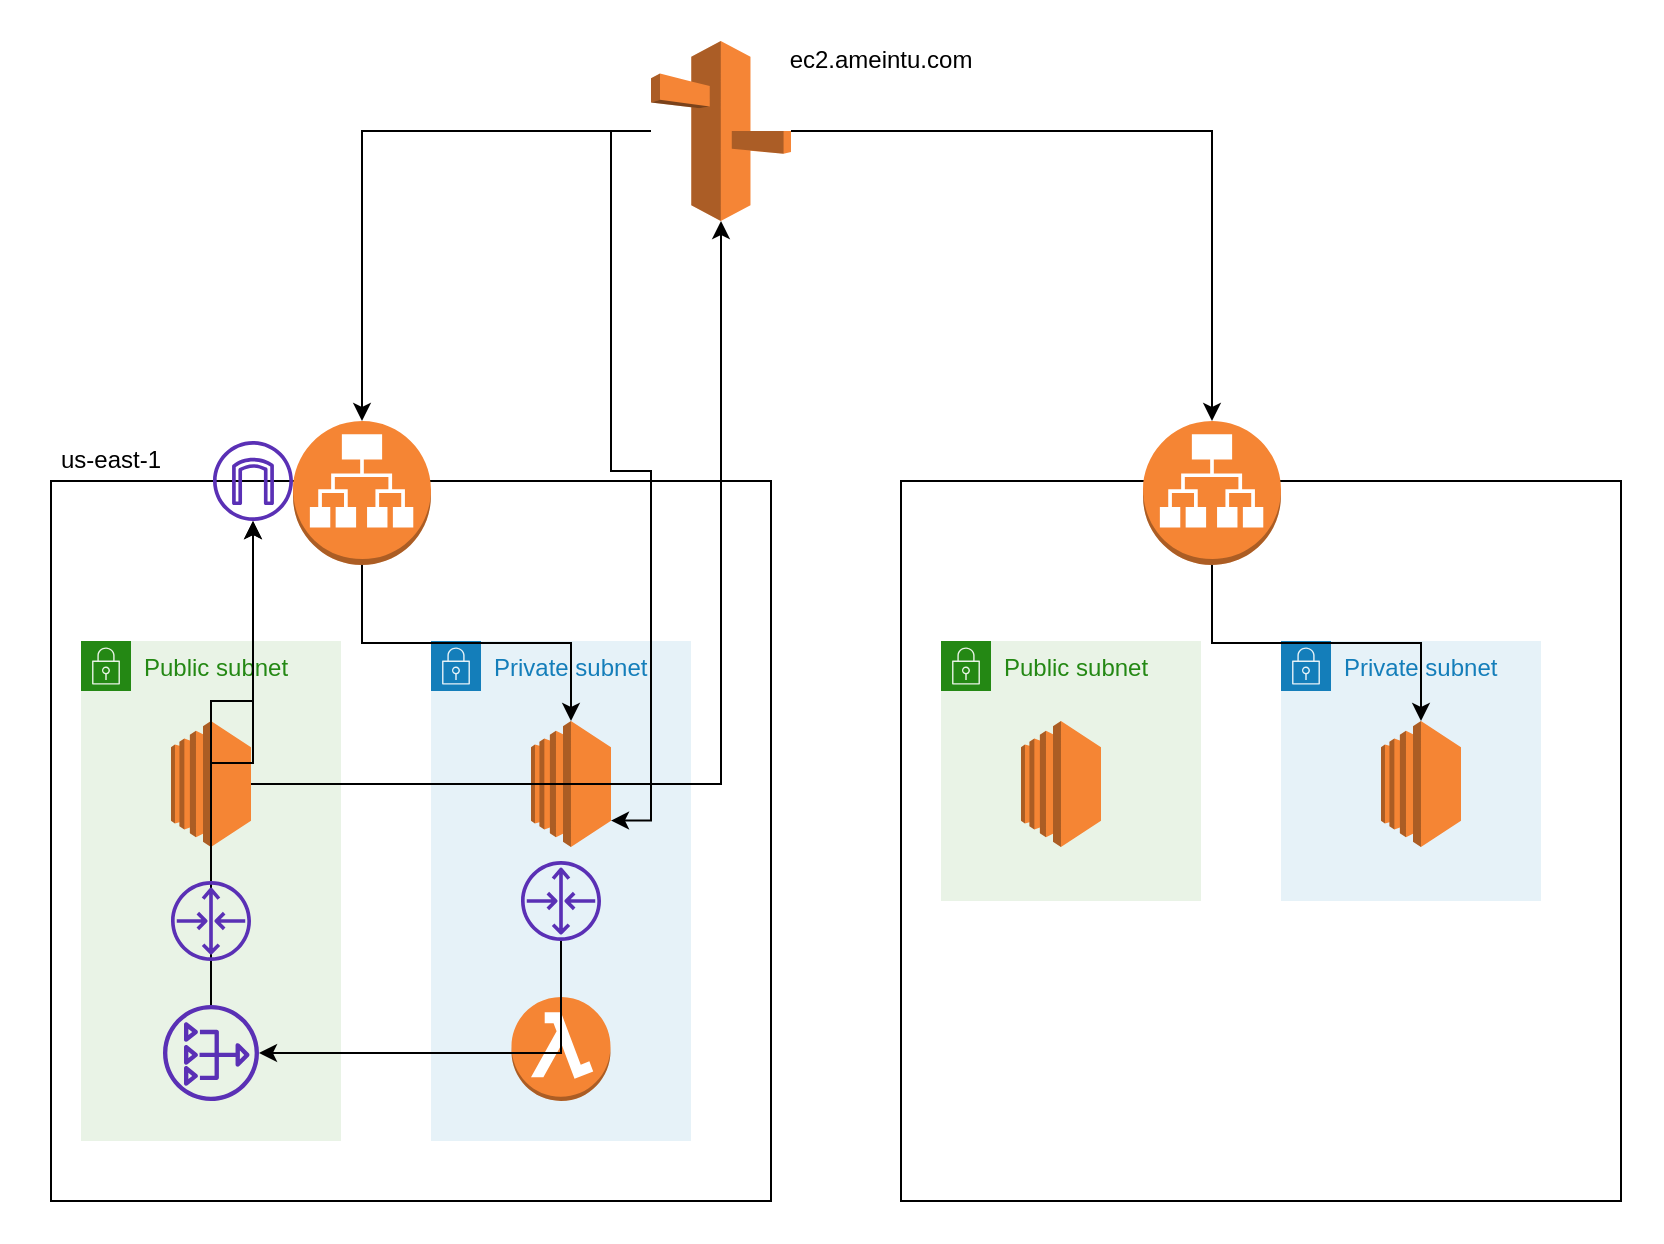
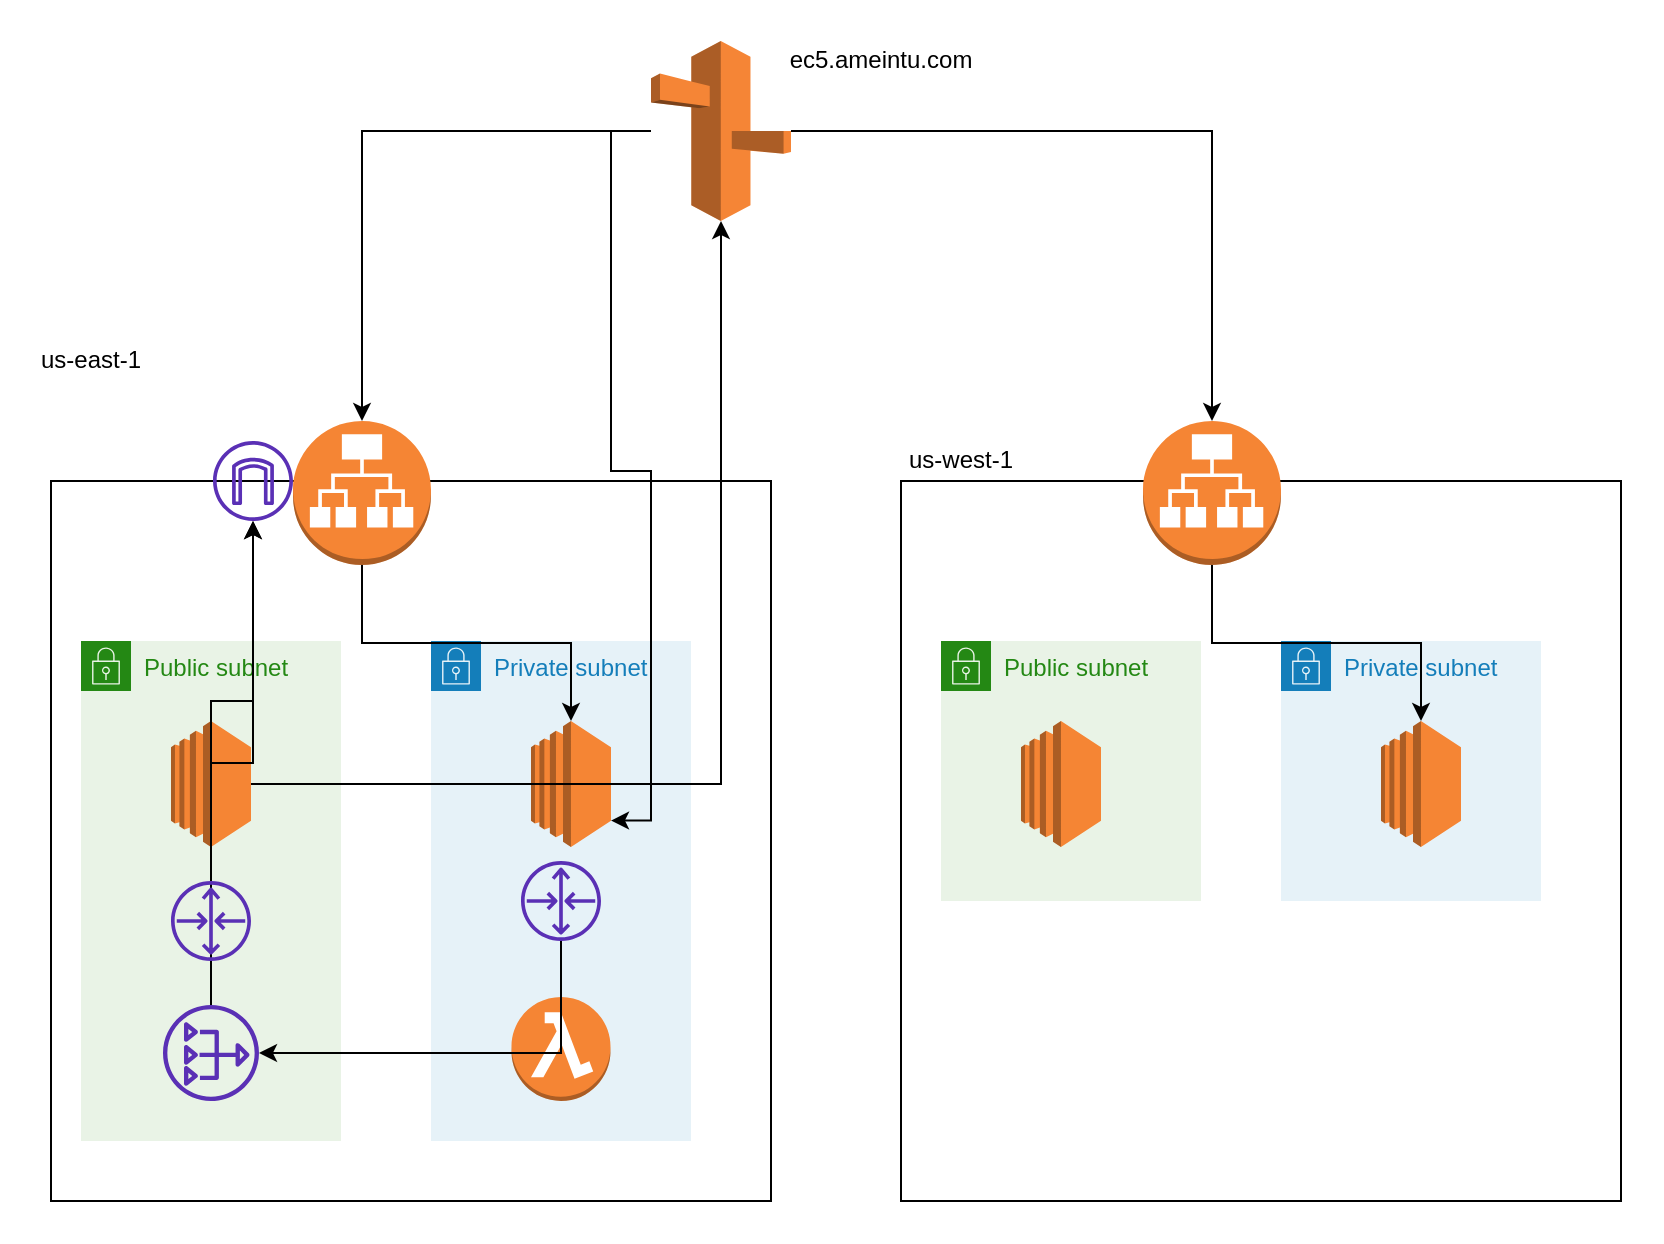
  <mxCell id="0" />
  <mxCell id="1" parent="0" />
  <mxCell id="2" value="" style="whiteSpace=wrap;html=1;aspect=fixed;" vertex="1" parent="1"><mxGeometry x="25" y="240" width="360" height="360" as="geometry" /></mxCell>
- <mxCell id="3" value="us-east-1" style="text;html=1;align=center;verticalAlign=middle;resizable=0;points=[];autosize=1;" vertex="1" parent="1"><mxGeometry x="20" y="220" width="70" height="20" as="geometry" /></mxCell>
+ <mxCell id="3" value="us-east-1" style="text;html=1;align=center;verticalAlign=middle;resizable=0;points=[];autosize=1;" vertex="1" parent="1"><mxGeometry x="10" y="170" width="70" height="20" as="geometry" /></mxCell>
  <mxCell id="4" value="Public subnet" style="points=[[0,0],[0.25,0],[0.5,0],[0.75,0],[1,0],[1,0.25],[1,0.5],[1,0.75],[1,1],[0.75,1],[0.5,1],[0.25,1],[0,1],[0,0.75],[0,0.5],[0,0.25]];outlineConnect=0;gradientColor=none;html=1;whiteSpace=wrap;fontSize=12;fontStyle=0;shape=mxgraph.aws4.group;grIcon=mxgraph.aws4.group_security_group;grStroke=0;strokeColor=#248814;fillColor=#E9F3E6;verticalAlign=top;align=left;spacingLeft=30;fontColor=#248814;dashed=0;" vertex="1" parent="1"><mxGeometry x="40" y="320" width="130" height="250" as="geometry" /></mxCell>
  <mxCell id="5" value="Private subnet" style="points=[[0,0],[0.25,0],[0.5,0],[0.75,0],[1,0],[1,0.25],[1,0.5],[1,0.75],[1,1],[0.75,1],[0.5,1],[0.25,1],[0,1],[0,0.75],[0,0.5],[0,0.25]];outlineConnect=0;gradientColor=none;html=1;whiteSpace=wrap;fontSize=12;fontStyle=0;shape=mxgraph.aws4.group;grIcon=mxgraph.aws4.group_security_group;grStroke=0;strokeColor=#147EBA;fillColor=#E6F2F8;verticalAlign=top;align=left;spacingLeft=30;fontColor=#147EBA;dashed=0;" vertex="1" parent="1"><mxGeometry x="215" y="320" width="130" height="250" as="geometry" /></mxCell>
  <mxCell id="6" value="" style="outlineConnect=0;dashed=0;verticalLabelPosition=bottom;verticalAlign=top;align=center;html=1;shape=mxgraph.aws3.ec2;fillColor=#F58534;gradientColor=none;" vertex="1" parent="1"><mxGeometry x="265" y="360" width="40" height="63" as="geometry" /></mxCell>
  <mxCell id="7" style="edgeStyle=orthogonalEdgeStyle;rounded=0;orthogonalLoop=1;jettySize=auto;html=1;" edge="1" parent="1" source="8" target="14"><mxGeometry relative="1" as="geometry" /></mxCell>
  <mxCell id="8" value="" style="outlineConnect=0;dashed=0;verticalLabelPosition=bottom;verticalAlign=top;align=center;html=1;shape=mxgraph.aws3.ec2;fillColor=#F58534;gradientColor=none;" vertex="1" parent="1"><mxGeometry x="85" y="360" width="40" height="63" as="geometry" /></mxCell>
  <mxCell id="9" style="edgeStyle=orthogonalEdgeStyle;rounded=0;orthogonalLoop=1;jettySize=auto;html=1;exitX=0.5;exitY=1;exitDx=0;exitDy=0;exitPerimeter=0;" edge="1" parent="1" source="10" target="6"><mxGeometry relative="1" as="geometry" /></mxCell>
  <mxCell id="10" value="" style="outlineConnect=0;dashed=0;verticalLabelPosition=bottom;verticalAlign=top;align=center;html=1;shape=mxgraph.aws3.application_load_balancer;fillColor=#F58534;gradientColor=none;" vertex="1" parent="1"><mxGeometry x="146" y="210" width="69" height="72" as="geometry" /></mxCell>
  <mxCell id="11" style="edgeStyle=orthogonalEdgeStyle;rounded=0;orthogonalLoop=1;jettySize=auto;html=1;entryX=0.5;entryY=0;entryDx=0;entryDy=0;entryPerimeter=0;" edge="1" parent="1" source="14" target="10"><mxGeometry relative="1" as="geometry" /></mxCell>
  <mxCell id="12" style="edgeStyle=orthogonalEdgeStyle;rounded=0;orthogonalLoop=1;jettySize=auto;html=1;entryX=1;entryY=0.79;entryDx=0;entryDy=0;entryPerimeter=0;" edge="1" parent="1" source="14" target="6"><mxGeometry relative="1" as="geometry" /></mxCell>
  <mxCell id="13" style="edgeStyle=orthogonalEdgeStyle;rounded=0;orthogonalLoop=1;jettySize=auto;html=1;entryX=0.5;entryY=0;entryDx=0;entryDy=0;entryPerimeter=0;" edge="1" parent="1" source="14" target="22"><mxGeometry relative="1" as="geometry" /></mxCell>
  <mxCell id="14" value="" style="outlineConnect=0;dashed=0;verticalLabelPosition=bottom;verticalAlign=top;align=center;html=1;shape=mxgraph.aws3.route_53;fillColor=#F58536;gradientColor=none;" vertex="1" parent="1"><mxGeometry x="325" y="20" width="70" height="90" as="geometry" /></mxCell>
  <mxCell id="15" value="" style="whiteSpace=wrap;html=1;aspect=fixed;" vertex="1" parent="1"><mxGeometry x="450" y="240" width="360" height="360" as="geometry" /></mxCell>
+ <mxCell id="16" value="us-west-1" style="text;html=1;align=center;verticalAlign=middle;resizable=0;points=[];autosize=1;" vertex="1" parent="1"><mxGeometry x="445" y="220" width="70" height="20" as="geometry" /></mxCell>
  <mxCell id="17" value="Public subnet" style="points=[[0,0],[0.25,0],[0.5,0],[0.75,0],[1,0],[1,0.25],[1,0.5],[1,0.75],[1,1],[0.75,1],[0.5,1],[0.25,1],[0,1],[0,0.75],[0,0.5],[0,0.25]];outlineConnect=0;gradientColor=none;html=1;whiteSpace=wrap;fontSize=12;fontStyle=0;shape=mxgraph.aws4.group;grIcon=mxgraph.aws4.group_security_group;grStroke=0;strokeColor=#248814;fillColor=#E9F3E6;verticalAlign=top;align=left;spacingLeft=30;fontColor=#248814;dashed=0;" vertex="1" parent="1"><mxGeometry x="470" y="320" width="130" height="130" as="geometry" /></mxCell>
  <mxCell id="18" value="Private subnet" style="points=[[0,0],[0.25,0],[0.5,0],[0.75,0],[1,0],[1,0.25],[1,0.5],[1,0.75],[1,1],[0.75,1],[0.5,1],[0.25,1],[0,1],[0,0.75],[0,0.5],[0,0.25]];outlineConnect=0;gradientColor=none;html=1;whiteSpace=wrap;fontSize=12;fontStyle=0;shape=mxgraph.aws4.group;grIcon=mxgraph.aws4.group_security_group;grStroke=0;strokeColor=#147EBA;fillColor=#E6F2F8;verticalAlign=top;align=left;spacingLeft=30;fontColor=#147EBA;dashed=0;" vertex="1" parent="1"><mxGeometry x="640" y="320" width="130" height="130" as="geometry" /></mxCell>
  <mxCell id="19" value="" style="outlineConnect=0;dashed=0;verticalLabelPosition=bottom;verticalAlign=top;align=center;html=1;shape=mxgraph.aws3.ec2;fillColor=#F58534;gradientColor=none;" vertex="1" parent="1"><mxGeometry x="690" y="360" width="40" height="63" as="geometry" /></mxCell>
  <mxCell id="20" value="" style="outlineConnect=0;dashed=0;verticalLabelPosition=bottom;verticalAlign=top;align=center;html=1;shape=mxgraph.aws3.ec2;fillColor=#F58534;gradientColor=none;" vertex="1" parent="1"><mxGeometry x="510" y="360" width="40" height="63" as="geometry" /></mxCell>
  <mxCell id="21" style="edgeStyle=orthogonalEdgeStyle;rounded=0;orthogonalLoop=1;jettySize=auto;html=1;exitX=0.5;exitY=1;exitDx=0;exitDy=0;exitPerimeter=0;" edge="1" parent="1" source="22" target="19"><mxGeometry relative="1" as="geometry" /></mxCell>
  <mxCell id="22" value="" style="outlineConnect=0;dashed=0;verticalLabelPosition=bottom;verticalAlign=top;align=center;html=1;shape=mxgraph.aws3.application_load_balancer;fillColor=#F58534;gradientColor=none;" vertex="1" parent="1"><mxGeometry x="571" y="210" width="69" height="72" as="geometry" /></mxCell>
- <mxCell id="23" value="ec2.ameintu.com" style="text;html=1;align=center;verticalAlign=middle;resizable=0;points=[];autosize=1;" vertex="1" parent="1"><mxGeometry x="385" y="20" width="110" height="20" as="geometry" /></mxCell>
+ <mxCell id="23" value="ec5.ameintu.com" style="text;html=1;align=center;verticalAlign=middle;resizable=0;points=[];autosize=1;" vertex="1" parent="1"><mxGeometry x="385" y="20" width="110" height="20" as="geometry" /></mxCell>
  <mxCell id="24" value="" style="outlineConnect=0;dashed=0;verticalLabelPosition=bottom;verticalAlign=top;align=center;html=1;shape=mxgraph.aws3.lambda_function;fillColor=#F58534;gradientColor=none;" vertex="1" parent="1"><mxGeometry x="255.25" y="498" width="49.5" height="52" as="geometry" /></mxCell>
  <mxCell id="25" style="edgeStyle=orthogonalEdgeStyle;rounded=0;orthogonalLoop=1;jettySize=auto;html=1;" edge="1" parent="1" source="26" target="31"><mxGeometry relative="1" as="geometry" /></mxCell>
  <mxCell id="26" value="" style="outlineConnect=0;fontColor=#232F3E;gradientColor=none;fillColor=#5A30B5;strokeColor=none;dashed=0;verticalLabelPosition=bottom;verticalAlign=top;align=center;html=1;fontSize=12;fontStyle=0;aspect=fixed;pointerEvents=1;shape=mxgraph.aws4.nat_gateway;" vertex="1" parent="1"><mxGeometry x="81" y="502" width="48" height="48" as="geometry" /></mxCell>
  <mxCell id="27" style="edgeStyle=orthogonalEdgeStyle;rounded=0;orthogonalLoop=1;jettySize=auto;html=1;" edge="1" parent="1" source="28" target="26"><mxGeometry relative="1" as="geometry"><Array as="points"><mxPoint x="280" y="526" /></Array></mxGeometry></mxCell>
  <mxCell id="28" value="" style="outlineConnect=0;fontColor=#232F3E;gradientColor=none;fillColor=#5A30B5;strokeColor=none;dashed=0;verticalLabelPosition=bottom;verticalAlign=top;align=center;html=1;fontSize=12;fontStyle=0;aspect=fixed;pointerEvents=1;shape=mxgraph.aws4.router;" vertex="1" parent="1"><mxGeometry x="260" y="430" width="40" height="40" as="geometry" /></mxCell>
  <mxCell id="29" style="edgeStyle=orthogonalEdgeStyle;rounded=0;orthogonalLoop=1;jettySize=auto;html=1;" edge="1" parent="1" source="30" target="31"><mxGeometry relative="1" as="geometry" /></mxCell>
  <mxCell id="30" value="" style="outlineConnect=0;fontColor=#232F3E;gradientColor=none;fillColor=#5A30B5;strokeColor=none;dashed=0;verticalLabelPosition=bottom;verticalAlign=top;align=center;html=1;fontSize=12;fontStyle=0;aspect=fixed;pointerEvents=1;shape=mxgraph.aws4.router;" vertex="1" parent="1"><mxGeometry x="85" y="440" width="40" height="40" as="geometry" /></mxCell>
  <mxCell id="31" value="" style="outlineConnect=0;fontColor=#232F3E;gradientColor=none;fillColor=#5A30B5;strokeColor=none;dashed=0;verticalLabelPosition=bottom;verticalAlign=top;align=center;html=1;fontSize=12;fontStyle=0;aspect=fixed;pointerEvents=1;shape=mxgraph.aws4.internet_gateway;" vertex="1" parent="1"><mxGeometry x="106" y="220" width="40" height="40" as="geometry" /></mxCell>
